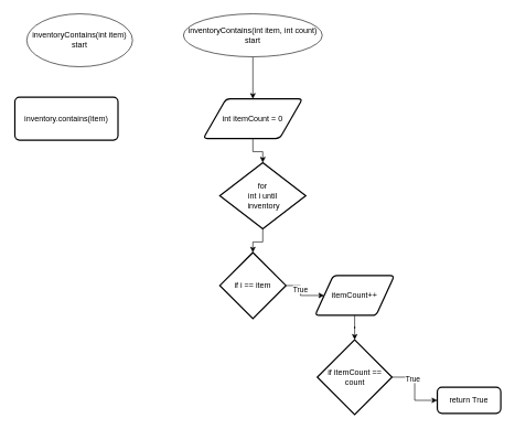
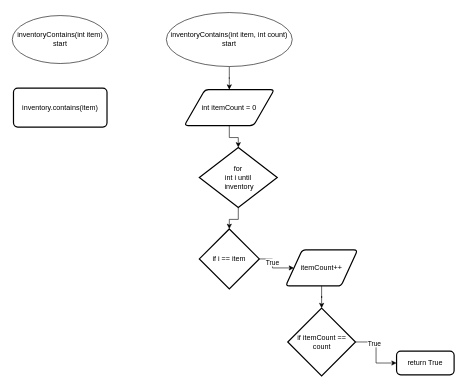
  <mxCell id="0" />
  <mxCell id="1" parent="0" />
- <mxCell id="2" value="inventoryContains(int item)&lt;br&gt;start" style="ellipse;whiteSpace=wrap;html=1;fillColor=default;" vertex="1" parent="1"><mxGeometry x="40" y="20" width="160" height="80" as="geometry" /></mxCell>
+ <mxCell id="2" value="inventoryContains(int item)&lt;br&gt;start" style="ellipse;whiteSpace=wrap;html=1;fillColor=default;" vertex="1" parent="1"><mxGeometry x="20" y="25" width="160" height="80" as="geometry" /></mxCell>
  <mxCell id="3" value="" style="edgeStyle=orthogonalEdgeStyle;rounded=0;orthogonalLoop=1;jettySize=auto;html=1;" edge="1" parent="1" source="4" target="7"><mxGeometry relative="1" as="geometry" /></mxCell>
- <mxCell id="4" value="inventoryContains(int item, int count) &lt;br&gt;start" style="ellipse;whiteSpace=wrap;html=1;" vertex="1" parent="1"><mxGeometry x="277" y="20" width="210" height="65" as="geometry" /></mxCell>
+ <mxCell id="4" value="inventoryContains(int item, int count) &lt;br&gt;start" style="ellipse;whiteSpace=wrap;html=1;" vertex="1" parent="1"><mxGeometry x="277" y="20" width="210" height="90" as="geometry" /></mxCell>
  <mxCell id="5" value="inventory.contains(item)" style="rounded=1;whiteSpace=wrap;html=1;absoluteArcSize=1;arcSize=14;strokeWidth=2;" vertex="1" parent="1"><mxGeometry x="22" y="146" width="156" height="65" as="geometry" /></mxCell>
  <mxCell id="6" value="" style="edgeStyle=orthogonalEdgeStyle;rounded=0;orthogonalLoop=1;jettySize=auto;html=1;" edge="1" parent="1" source="7" target="9"><mxGeometry relative="1" as="geometry" /></mxCell>
  <mxCell id="7" value="int itemCount = 0" style="shape=parallelogram;html=1;strokeWidth=2;perimeter=parallelogramPerimeter;whiteSpace=wrap;rounded=1;arcSize=12;size=0.23;" vertex="1" parent="1"><mxGeometry x="307" y="148.5" width="150" height="60" as="geometry" /></mxCell>
  <mxCell id="8" value="" style="edgeStyle=orthogonalEdgeStyle;rounded=0;orthogonalLoop=1;jettySize=auto;html=1;" edge="1" parent="1" source="9" target="12"><mxGeometry relative="1" as="geometry" /></mxCell>
  <mxCell id="9" value="for&lt;br&gt;int i until&lt;br&gt;&amp;nbsp;inventory" style="strokeWidth=2;html=1;shape=mxgraph.flowchart.decision;whiteSpace=wrap;" vertex="1" parent="1"><mxGeometry x="332" y="245" width="130" height="100" as="geometry" /></mxCell>
  <mxCell id="10" value="" style="edgeStyle=orthogonalEdgeStyle;rounded=0;orthogonalLoop=1;jettySize=auto;html=1;" edge="1" parent="1" source="12" target="17"><mxGeometry relative="1" as="geometry" /></mxCell>
  <mxCell id="11" value="True" style="edgeLabel;html=1;align=center;verticalAlign=middle;resizable=0;points=[];" connectable="0" vertex="1" parent="10"><mxGeometry x="-0.239" y="-1" relative="1" as="geometry"><mxPoint y="-1" as="offset" /></mxGeometry></mxCell>
  <mxCell id="12" value="if i == item" style="strokeWidth=2;html=1;shape=mxgraph.flowchart.decision;whiteSpace=wrap;" vertex="1" parent="1"><mxGeometry x="332" y="381" width="100" height="100" as="geometry" /></mxCell>
  <mxCell id="13" value="" style="edgeStyle=orthogonalEdgeStyle;rounded=0;orthogonalLoop=1;jettySize=auto;html=1;" edge="1" parent="1" source="15" target="18"><mxGeometry relative="1" as="geometry" /></mxCell>
  <mxCell id="14" value="True" style="edgeLabel;html=1;align=center;verticalAlign=middle;resizable=0;points=[];" connectable="0" vertex="1" parent="13"><mxGeometry x="-0.249" y="-3" relative="1" as="geometry"><mxPoint y="-3" as="offset" /></mxGeometry></mxCell>
  <mxCell id="15" value="if itemCount == count" style="strokeWidth=2;html=1;shape=mxgraph.flowchart.decision;whiteSpace=wrap;" vertex="1" parent="1"><mxGeometry x="479.5" y="513" width="113" height="113" as="geometry" /></mxCell>
  <mxCell id="16" value="" style="edgeStyle=orthogonalEdgeStyle;rounded=0;orthogonalLoop=1;jettySize=auto;html=1;" edge="1" parent="1" source="17" target="15"><mxGeometry relative="1" as="geometry" /></mxCell>
  <mxCell id="17" value="itemCount++" style="shape=parallelogram;html=1;strokeWidth=2;perimeter=parallelogramPerimeter;whiteSpace=wrap;rounded=1;arcSize=12;size=0.23;" vertex="1" parent="1"><mxGeometry x="476" y="416" width="120" height="60" as="geometry" /></mxCell>
  <mxCell id="18" value="return True" style="rounded=1;whiteSpace=wrap;html=1;absoluteArcSize=1;arcSize=14;strokeWidth=2;" vertex="1" parent="1"><mxGeometry x="661" y="584.75" width="96" height="39.5" as="geometry" /></mxCell>
